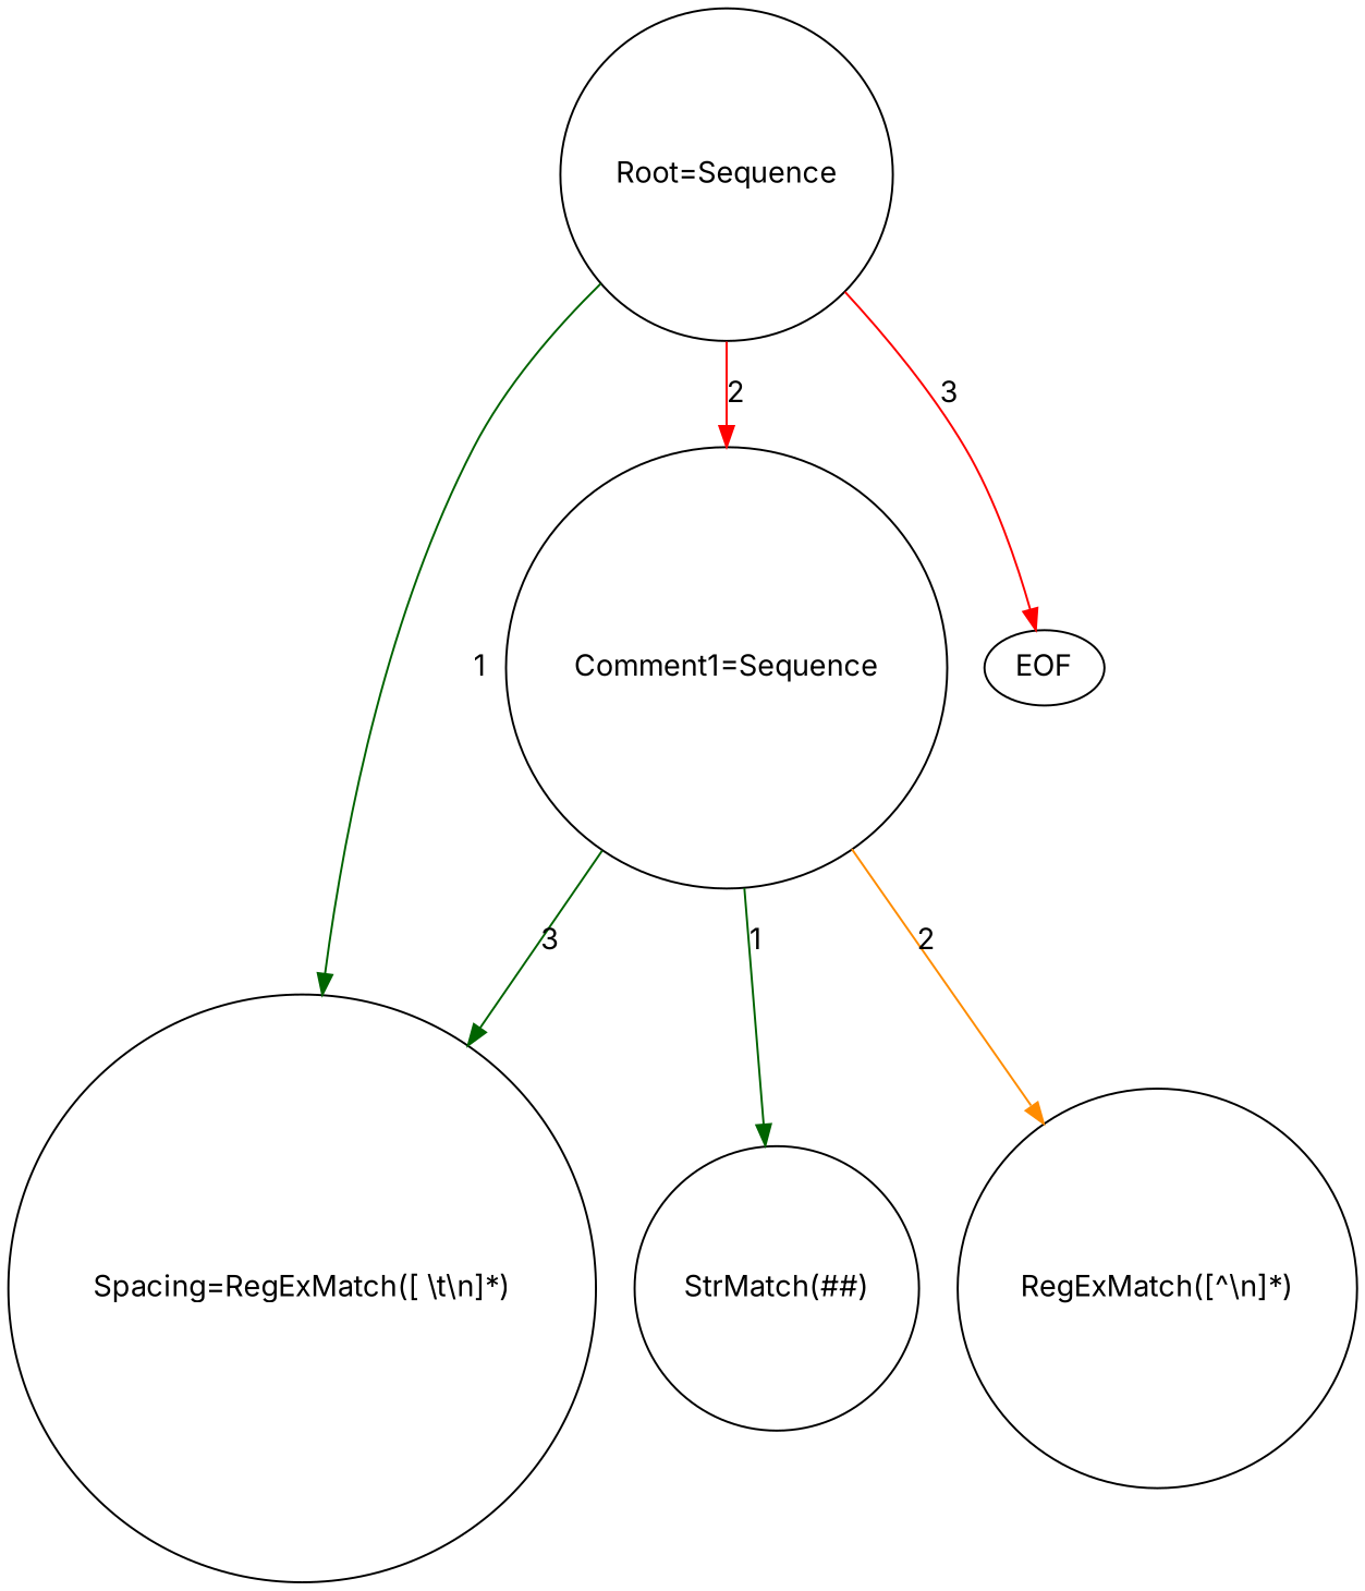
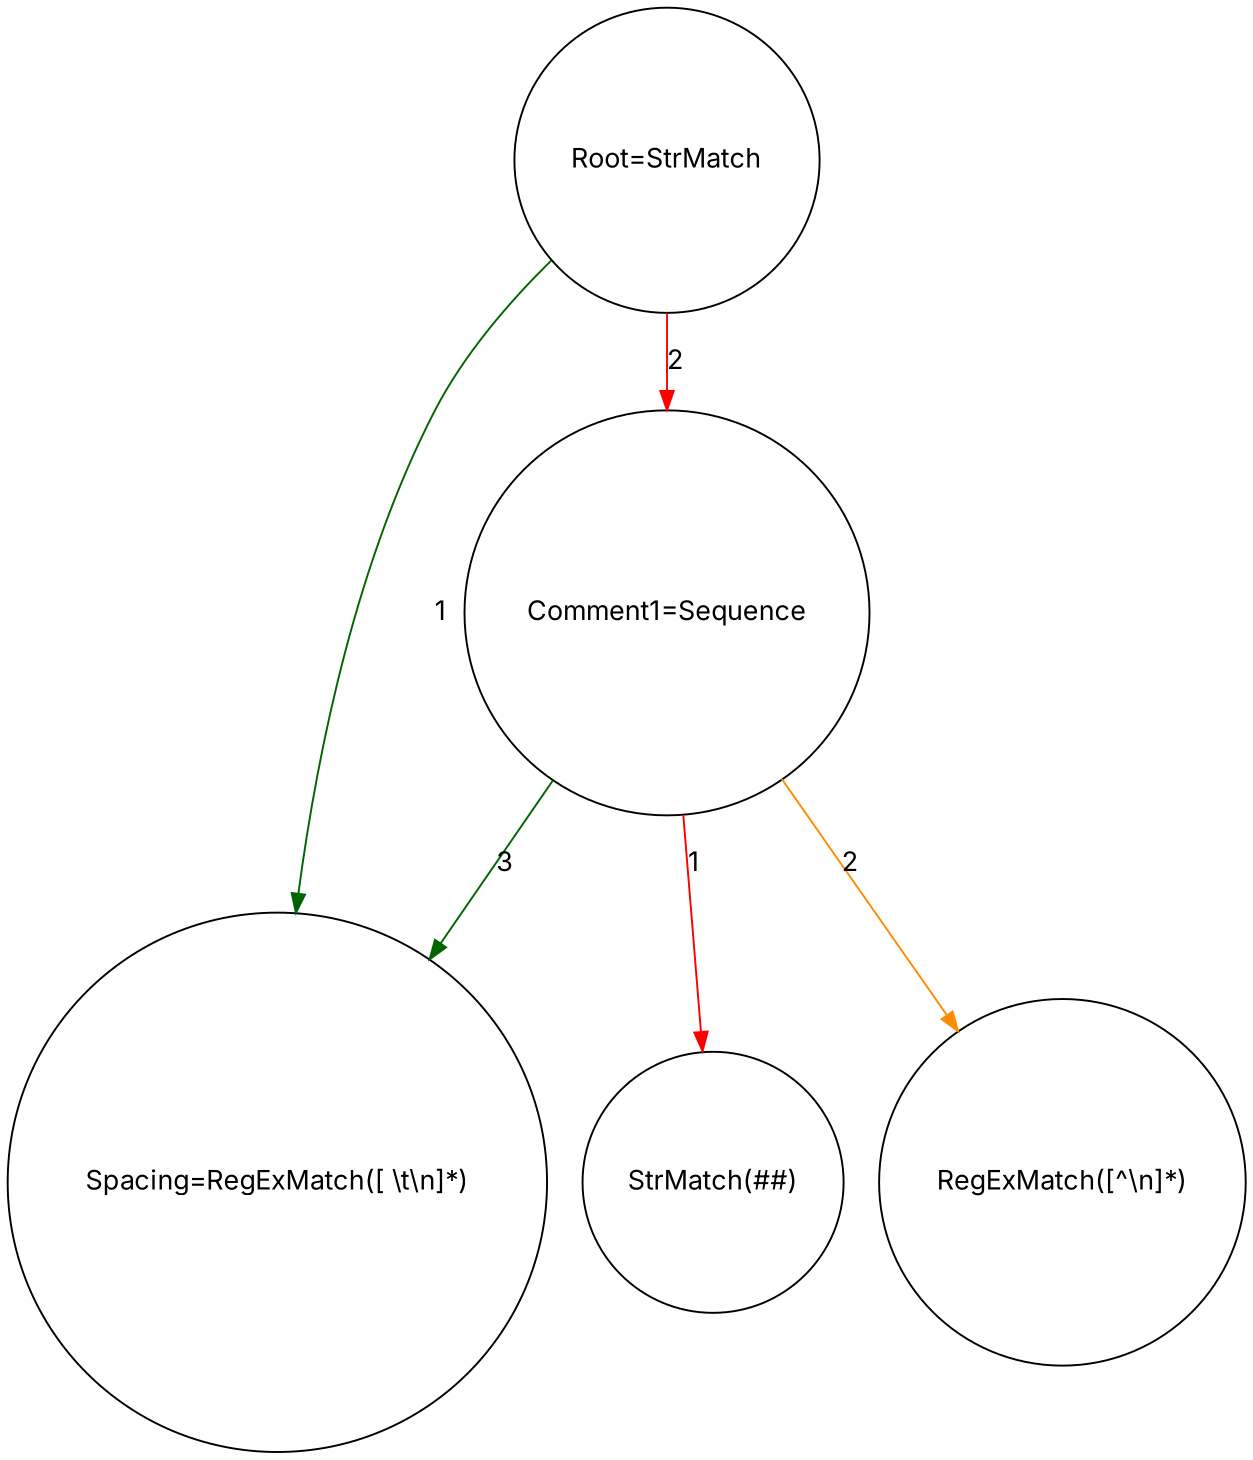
  digraph {
    fontname=Inter
    node [fontname=Inter shape=circle]
    edge [color=red fontname=Inter]
-   n1 [label="Root=Sequence"]
+   n1 [label="Root=StrMatch"]
    n2 [label="Spacing=RegExMatch([ \\t\\n]*)"]
    n3 [label="Comment1=Sequence"]
-   n4 [label=EOF shape=ellipse]
    n5 [label="StrMatch(##)"]
    n6 [label="RegExMatch([^\\n]*)"]
    n1 -> n2 [color=darkgreen label=1]
    n1 -> n3 [label=2]
-   n1 -> n4 [label=3]
    n3 -> n2 [color=darkgreen label=3]
-   n3 -> n5 [color=darkgreen label=1]
+   n3 -> n5 [label=1]
    n3 -> n6 [color=darkorange label=2]
  }
